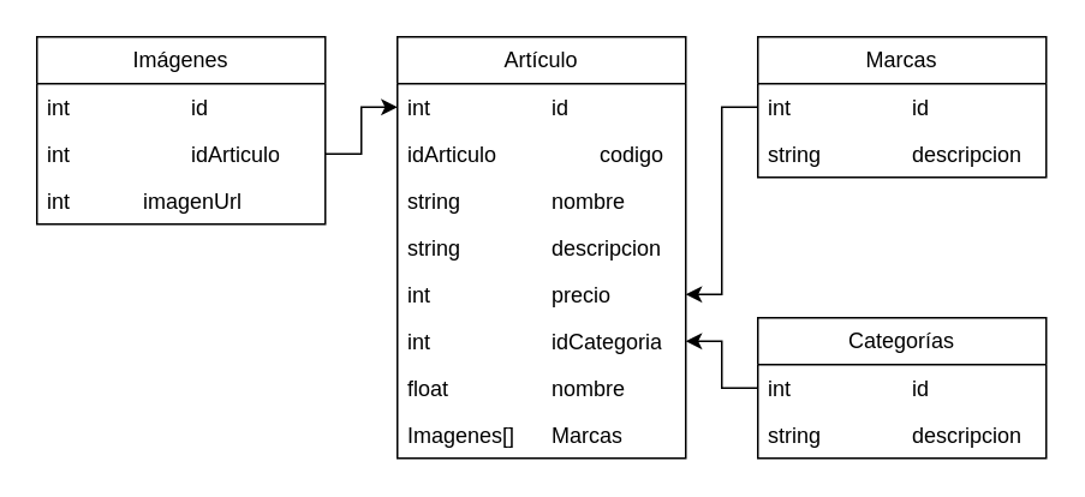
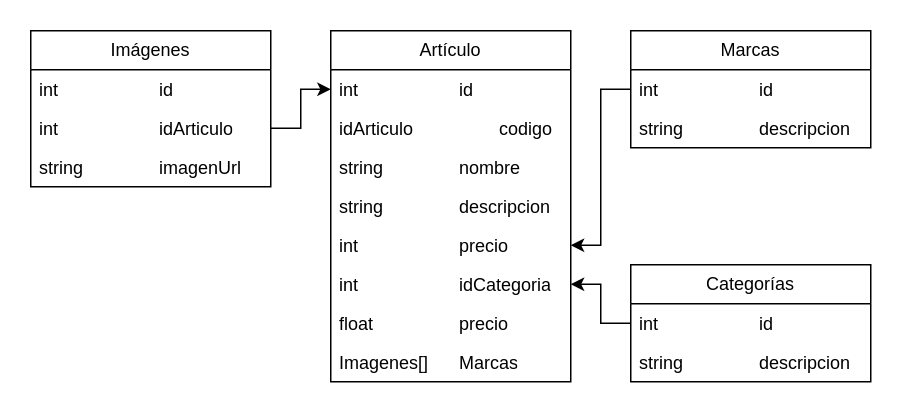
  <mxCell id="0" />
  <mxCell id="1" parent="0" />
  <mxCell id="2" value="Artículo" style="swimlane;fontStyle=0;childLayout=stackLayout;horizontal=1;startSize=26;fillColor=none;horizontalStack=0;resizeParent=1;resizeParentMax=0;resizeLast=0;collapsible=1;marginBottom=0;whiteSpace=wrap;html=1;" parent="1" vertex="1"><mxGeometry x="220" y="20" width="160" height="234" as="geometry" /></mxCell>
  <mxCell id="3" value="int &lt;span style=&quot;white-space: pre;&quot;&gt;&#09;&lt;/span&gt;&lt;span style=&quot;white-space: pre;&quot;&gt;&#09;&lt;span style=&quot;white-space: pre;&quot;&gt;&#09;&lt;/span&gt;&lt;/span&gt;id" style="text;strokeColor=none;fillColor=none;align=left;verticalAlign=top;spacingLeft=4;spacingRight=4;overflow=hidden;rotatable=0;points=[[0,0.5],[1,0.5]];portConstraint=eastwest;whiteSpace=wrap;html=1;" vertex="1" parent="2"><mxGeometry y="26" width="160" height="26" as="geometry" /></mxCell>
  <mxCell id="4" value="idArticulo &lt;span style=&quot;white-space: pre;&quot;&gt;&#09;&lt;span style=&quot;white-space: pre;&quot;&gt;&#09;&lt;/span&gt;&lt;/span&gt;codigo" style="text;strokeColor=none;fillColor=none;align=left;verticalAlign=top;spacingLeft=4;spacingRight=4;overflow=hidden;rotatable=0;points=[[0,0.5],[1,0.5]];portConstraint=eastwest;whiteSpace=wrap;html=1;" parent="2" vertex="1"><mxGeometry y="52" width="160" height="26" as="geometry" /></mxCell>
  <mxCell id="5" value="string &lt;span style=&quot;white-space: pre;&quot;&gt;&#09;&lt;span style=&quot;white-space: pre;&quot;&gt;&#09;&lt;/span&gt;&lt;/span&gt;nombre" style="text;strokeColor=none;fillColor=none;align=left;verticalAlign=top;spacingLeft=4;spacingRight=4;overflow=hidden;rotatable=0;points=[[0,0.5],[1,0.5]];portConstraint=eastwest;whiteSpace=wrap;html=1;" parent="2" vertex="1"><mxGeometry y="78" width="160" height="26" as="geometry" /></mxCell>
  <mxCell id="6" value="string &lt;span style=&quot;white-space: pre;&quot;&gt;&#09;&lt;span style=&quot;white-space: pre;&quot;&gt;&#09;&lt;/span&gt;&lt;/span&gt;descripcion" style="text;strokeColor=none;fillColor=none;align=left;verticalAlign=top;spacingLeft=4;spacingRight=4;overflow=hidden;rotatable=0;points=[[0,0.5],[1,0.5]];portConstraint=eastwest;whiteSpace=wrap;html=1;" parent="2" vertex="1"><mxGeometry y="104" width="160" height="26" as="geometry" /></mxCell>
  <mxCell id="7" value="int &lt;span style=&quot;white-space: pre;&quot;&gt;&#09;&lt;/span&gt;&lt;span style=&quot;white-space: pre;&quot;&gt;&#09;&lt;span style=&quot;white-space: pre;&quot;&gt;&#09;&lt;/span&gt;&lt;/span&gt;precio" style="text;strokeColor=none;fillColor=none;align=left;verticalAlign=top;spacingLeft=4;spacingRight=4;overflow=hidden;rotatable=0;points=[[0,0.5],[1,0.5]];portConstraint=eastwest;whiteSpace=wrap;html=1;" parent="2" vertex="1"><mxGeometry y="130" width="160" height="26" as="geometry" /></mxCell>
  <mxCell id="8" value="int &lt;span style=&quot;white-space: pre;&quot;&gt;&#09;&lt;/span&gt;&lt;span style=&quot;white-space: pre;&quot;&gt;&#09;&lt;span style=&quot;white-space: pre;&quot;&gt;&#09;&lt;/span&gt;&lt;/span&gt;idCategoria" style="text;strokeColor=none;fillColor=none;align=left;verticalAlign=top;spacingLeft=4;spacingRight=4;overflow=hidden;rotatable=0;points=[[0,0.5],[1,0.5]];portConstraint=eastwest;whiteSpace=wrap;html=1;" parent="2" vertex="1"><mxGeometry y="156" width="160" height="26" as="geometry" /></mxCell>
- <mxCell id="9" value="float &lt;span style=&quot;white-space: pre;&quot;&gt;&#09;&lt;/span&gt;&lt;span style=&quot;white-space: pre;&quot;&gt;&#09;&lt;/span&gt;nombre" style="text;strokeColor=none;fillColor=none;align=left;verticalAlign=top;spacingLeft=4;spacingRight=4;overflow=hidden;rotatable=0;points=[[0,0.5],[1,0.5]];portConstraint=eastwest;whiteSpace=wrap;html=1;" parent="2" vertex="1"><mxGeometry y="182" width="160" height="26" as="geometry" /></mxCell>
+ <mxCell id="9" value="float &lt;span style=&quot;white-space: pre;&quot;&gt;&#09;&lt;/span&gt;&lt;span style=&quot;white-space: pre;&quot;&gt;&#09;&lt;/span&gt;precio" style="text;strokeColor=none;fillColor=none;align=left;verticalAlign=top;spacingLeft=4;spacingRight=4;overflow=hidden;rotatable=0;points=[[0,0.5],[1,0.5]];portConstraint=eastwest;whiteSpace=wrap;html=1;" parent="2" vertex="1"><mxGeometry y="182" width="160" height="26" as="geometry" /></mxCell>
  <mxCell id="10" value="Imagenes[] &lt;span style=&quot;white-space: pre;&quot;&gt;&#09;&lt;/span&gt;Marcas" style="text;strokeColor=none;fillColor=none;align=left;verticalAlign=top;spacingLeft=4;spacingRight=4;overflow=hidden;rotatable=0;points=[[0,0.5],[1,0.5]];portConstraint=eastwest;whiteSpace=wrap;html=1;" vertex="1" parent="2"><mxGeometry y="208" width="160" height="26" as="geometry" /></mxCell>
  <mxCell id="11" value="Marcas" style="swimlane;fontStyle=0;childLayout=stackLayout;horizontal=1;startSize=26;fillColor=none;horizontalStack=0;resizeParent=1;resizeParentMax=0;resizeLast=0;collapsible=1;marginBottom=0;whiteSpace=wrap;html=1;" vertex="1" parent="1"><mxGeometry x="420" y="20" width="160" height="78" as="geometry" /></mxCell>
  <mxCell id="12" value="int &lt;span style=&quot;white-space: pre;&quot;&gt;&#09;&lt;/span&gt;&lt;span style=&quot;white-space: pre;&quot;&gt;&#09;&lt;/span&gt;&lt;span style=&quot;white-space: pre;&quot;&gt;&#09;&lt;/span&gt;id" style="text;strokeColor=none;fillColor=none;align=left;verticalAlign=top;spacingLeft=4;spacingRight=4;overflow=hidden;rotatable=0;points=[[0,0.5],[1,0.5]];portConstraint=eastwest;whiteSpace=wrap;html=1;" vertex="1" parent="11"><mxGeometry y="26" width="160" height="26" as="geometry" /></mxCell>
  <mxCell id="13" value="string &lt;span style=&quot;white-space: pre;&quot;&gt;&#09;&lt;/span&gt;&lt;span style=&quot;white-space: pre;&quot;&gt;&#09;&lt;/span&gt;descripcion" style="text;strokeColor=none;fillColor=none;align=left;verticalAlign=top;spacingLeft=4;spacingRight=4;overflow=hidden;rotatable=0;points=[[0,0.5],[1,0.5]];portConstraint=eastwest;whiteSpace=wrap;html=1;" vertex="1" parent="11"><mxGeometry y="52" width="160" height="26" as="geometry" /></mxCell>
  <mxCell id="14" value="Categorías" style="swimlane;fontStyle=0;childLayout=stackLayout;horizontal=1;startSize=26;fillColor=none;horizontalStack=0;resizeParent=1;resizeParentMax=0;resizeLast=0;collapsible=1;marginBottom=0;whiteSpace=wrap;html=1;" vertex="1" parent="1"><mxGeometry x="420" y="176" width="160" height="78" as="geometry" /></mxCell>
  <mxCell id="15" value="int &lt;span style=&quot;white-space: pre;&quot;&gt;&#09;&lt;/span&gt;&lt;span style=&quot;white-space: pre;&quot;&gt;&#09;&lt;/span&gt;&lt;span style=&quot;white-space: pre;&quot;&gt;&#09;&lt;/span&gt;id" style="text;strokeColor=none;fillColor=none;align=left;verticalAlign=top;spacingLeft=4;spacingRight=4;overflow=hidden;rotatable=0;points=[[0,0.5],[1,0.5]];portConstraint=eastwest;whiteSpace=wrap;html=1;" vertex="1" parent="14"><mxGeometry y="26" width="160" height="26" as="geometry" /></mxCell>
  <mxCell id="16" value="string &lt;span style=&quot;white-space: pre;&quot;&gt;&#09;&lt;/span&gt;&lt;span style=&quot;white-space: pre;&quot;&gt;&#09;&lt;/span&gt;descripcion" style="text;strokeColor=none;fillColor=none;align=left;verticalAlign=top;spacingLeft=4;spacingRight=4;overflow=hidden;rotatable=0;points=[[0,0.5],[1,0.5]];portConstraint=eastwest;whiteSpace=wrap;html=1;" vertex="1" parent="14"><mxGeometry y="52" width="160" height="26" as="geometry" /></mxCell>
  <mxCell id="17" value="Imágenes" style="swimlane;fontStyle=0;childLayout=stackLayout;horizontal=1;startSize=26;fillColor=none;horizontalStack=0;resizeParent=1;resizeParentMax=0;resizeLast=0;collapsible=1;marginBottom=0;whiteSpace=wrap;html=1;" vertex="1" parent="1"><mxGeometry x="20" y="20" width="160" height="104" as="geometry" /></mxCell>
  <mxCell id="18" value="int &lt;span style=&quot;white-space: pre;&quot;&gt;&#09;&lt;/span&gt;&lt;span style=&quot;white-space: pre;&quot;&gt;&#09;&lt;span style=&quot;white-space: pre;&quot;&gt;&#09;&lt;/span&gt;&lt;/span&gt;id" style="text;strokeColor=none;fillColor=none;align=left;verticalAlign=top;spacingLeft=4;spacingRight=4;overflow=hidden;rotatable=0;points=[[0,0.5],[1,0.5]];portConstraint=eastwest;whiteSpace=wrap;html=1;" vertex="1" parent="17"><mxGeometry y="26" width="160" height="26" as="geometry" /></mxCell>
  <mxCell id="19" value="int &lt;span style=&quot;white-space: pre;&quot;&gt;&#09;&lt;/span&gt;&lt;span style=&quot;white-space: pre;&quot;&gt;&#09;&lt;span style=&quot;white-space: pre;&quot;&gt;&#09;&lt;/span&gt;&lt;/span&gt;idArticulo" style="text;strokeColor=none;fillColor=none;align=left;verticalAlign=top;spacingLeft=4;spacingRight=4;overflow=hidden;rotatable=0;points=[[0,0.5],[1,0.5]];portConstraint=eastwest;whiteSpace=wrap;html=1;" vertex="1" parent="17"><mxGeometry y="52" width="160" height="26" as="geometry" /></mxCell>
- <mxCell id="20" value="int &lt;span style=&quot;white-space: pre;&quot;&gt;&#09;&lt;span style=&quot;white-space: pre;&quot;&gt;&#09;&lt;/span&gt;&lt;/span&gt;imagenUrl" style="text;strokeColor=none;fillColor=none;align=left;verticalAlign=top;spacingLeft=4;spacingRight=4;overflow=hidden;rotatable=0;points=[[0,0.5],[1,0.5]];portConstraint=eastwest;whiteSpace=wrap;html=1;" vertex="1" parent="17"><mxGeometry y="78" width="160" height="26" as="geometry" /></mxCell>
+ <mxCell id="20" value="string &lt;span style=&quot;white-space: pre;&quot;&gt;&#09;&lt;span style=&quot;white-space: pre;&quot;&gt;&#09;&lt;/span&gt;&lt;/span&gt;imagenUrl" style="text;strokeColor=none;fillColor=none;align=left;verticalAlign=top;spacingLeft=4;spacingRight=4;overflow=hidden;rotatable=0;points=[[0,0.5],[1,0.5]];portConstraint=eastwest;whiteSpace=wrap;html=1;" vertex="1" parent="17"><mxGeometry y="78" width="160" height="26" as="geometry" /></mxCell>
  <mxCell id="21" value="" style="endArrow=classic;html=1;rounded=0;exitX=1;exitY=0.5;exitDx=0;exitDy=0;entryX=0;entryY=0.5;entryDx=0;entryDy=0;" edge="1" parent="1" source="19" target="3"><mxGeometry width="50" height="50" relative="1" as="geometry"><mxPoint x="410" y="180" as="sourcePoint" /><mxPoint x="460" y="130" as="targetPoint" /><Array as="points"><mxPoint x="200" y="85" /><mxPoint x="200" y="59" /></Array></mxGeometry></mxCell>
  <mxCell id="22" value="" style="endArrow=classic;html=1;rounded=0;exitX=0;exitY=0.5;exitDx=0;exitDy=0;entryX=1;entryY=0.5;entryDx=0;entryDy=0;" edge="1" parent="1" source="15" target="8"><mxGeometry width="50" height="50" relative="1" as="geometry"><mxPoint x="360" y="160" as="sourcePoint" /><mxPoint x="410" y="110" as="targetPoint" /><Array as="points"><mxPoint x="400" y="215" /><mxPoint x="400" y="189" /></Array></mxGeometry></mxCell>
  <mxCell id="23" value="" style="endArrow=classic;html=1;rounded=0;exitX=0;exitY=0.5;exitDx=0;exitDy=0;entryX=1;entryY=0.5;entryDx=0;entryDy=0;" edge="1" parent="1" source="12" target="7"><mxGeometry width="50" height="50" relative="1" as="geometry"><mxPoint x="410" y="118" as="sourcePoint" /><mxPoint x="370" y="98" as="targetPoint" /><Array as="points"><mxPoint x="400" y="59" /><mxPoint x="400" y="163" /></Array></mxGeometry></mxCell>
